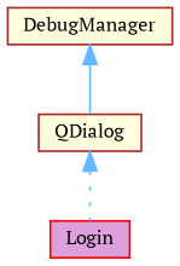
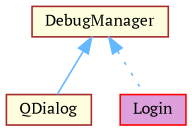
  digraph {
    fontname="PT Serif"
    rankdir=TB
    node [color=brown fillcolor=lightyellow fontname="PT Serif" fontsize=10 shape=box style=filled]
    edge [color=steelblue1 dir=back fontname="PT Serif" fontsize=10 labelfontname=Helvetica labelfontsize=10]
    n1 [height=0.2 label=QDialog width=0.4]
    n2 [color=red fillcolor=plum height=0.2 label=Login width=0.4]
    n3 [height=0.2 label=DebugManager width=0.4]
-   n1 -> n2 [style=dotted]
+   n3 -> n2 [style=dotted]
    n3 -> n1 [style=solid]
  }
